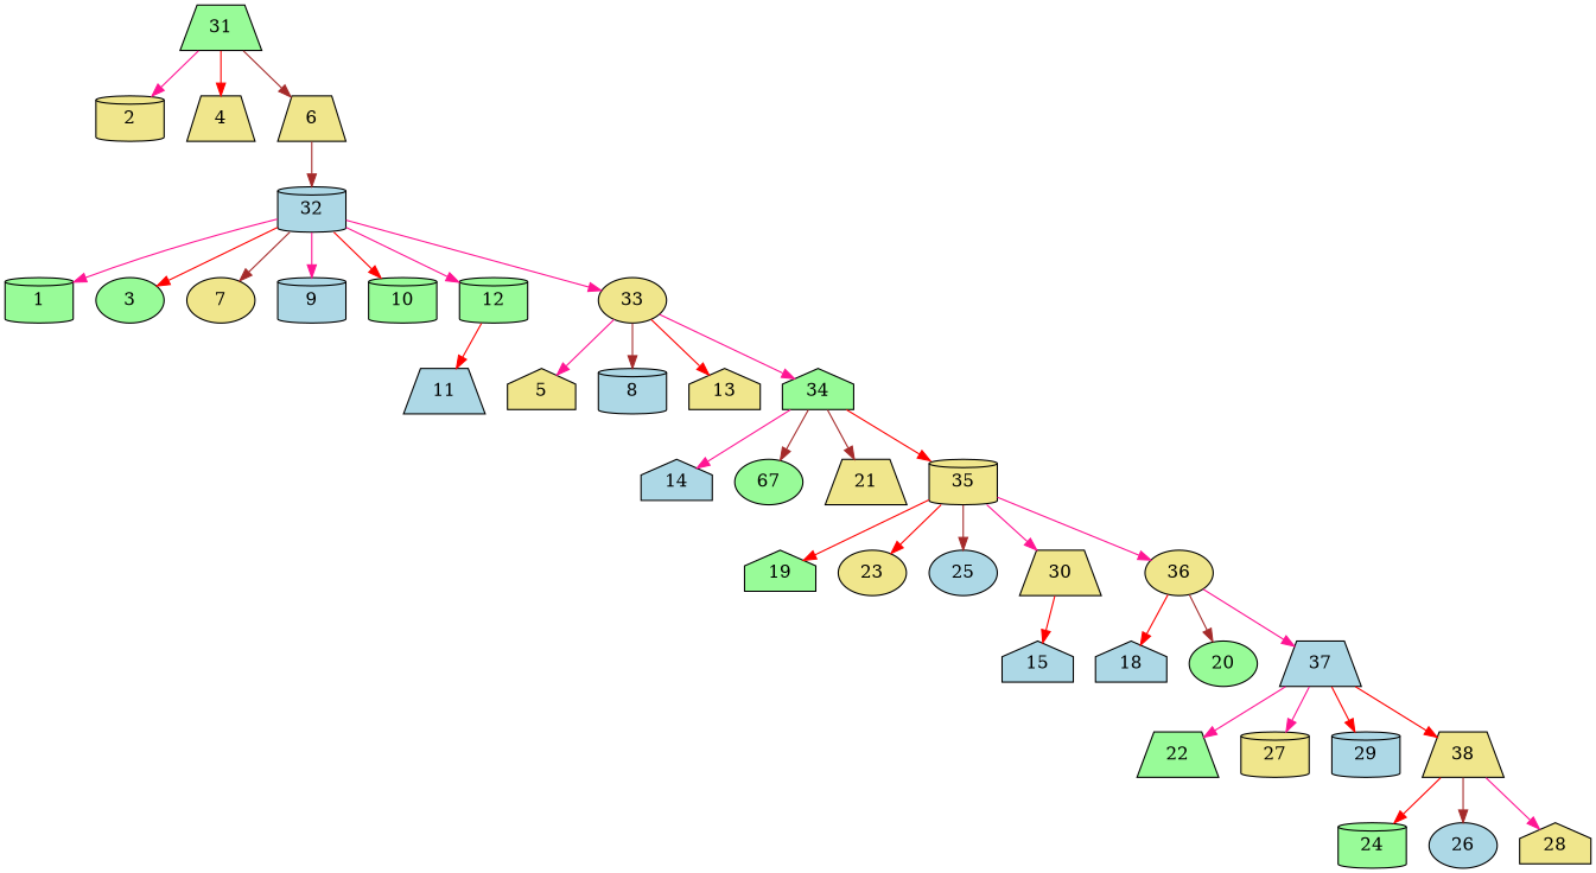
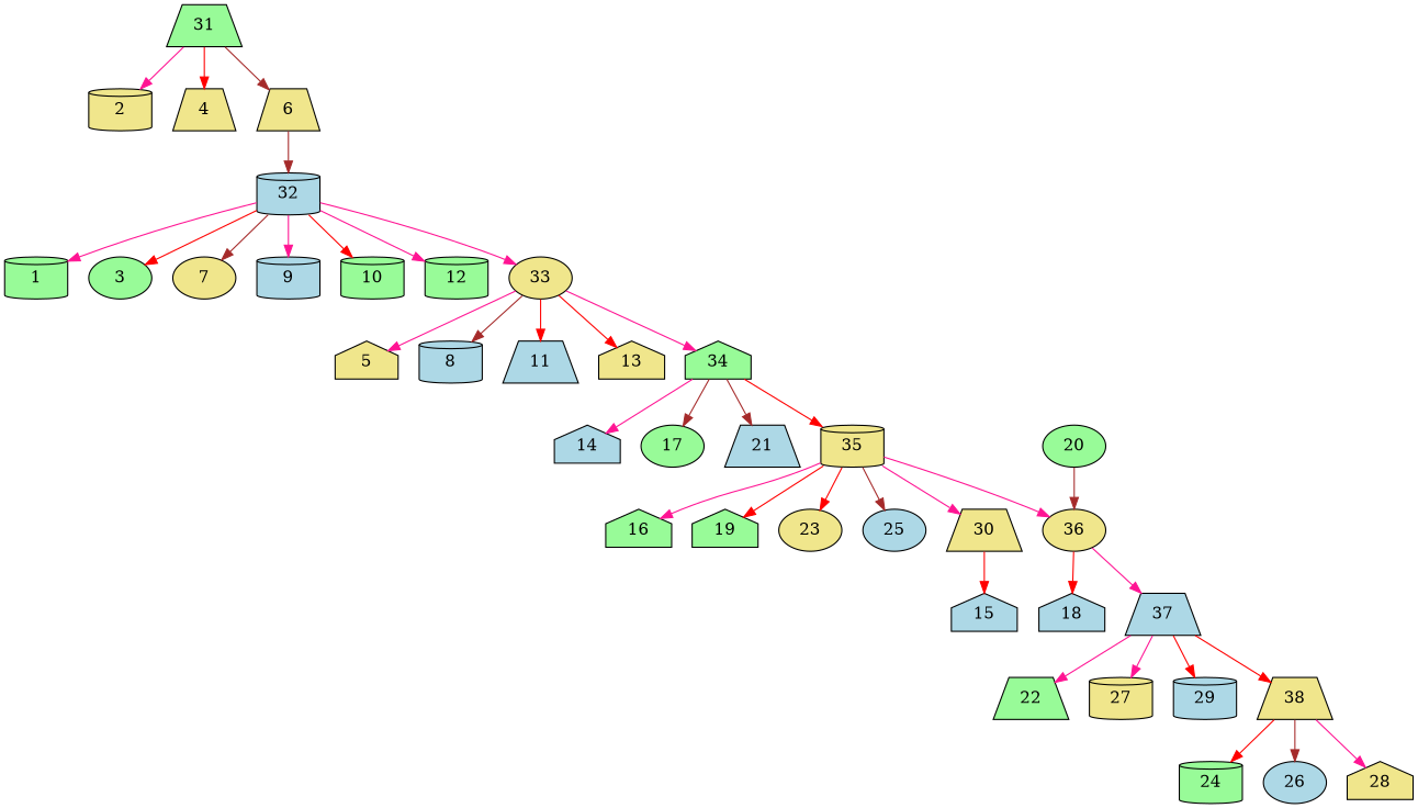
  digraph {
    node [fillcolor=khaki shape=cylinder style=filled]
    edge [color=deeppink]
    31 [fillcolor=palegreen shape=trapezium]
    2
    4 [shape=trapezium]
    6 [shape=trapezium]
    32 [fillcolor=lightblue]
    1 [fillcolor=palegreen]
    3 [fillcolor=palegreen shape=ellipse]
    7 [shape=ellipse]
    9 [fillcolor=lightblue]
    10 [fillcolor=palegreen]
    12 [fillcolor=palegreen]
    33 [shape=ellipse]
    5 [shape=house]
    8 [fillcolor=lightblue]
    11 [fillcolor=lightblue shape=trapezium]
    13 [shape=house]
    34 [fillcolor=palegreen shape=house]
    14 [fillcolor=lightblue shape=house]
-   17 [fillcolor=palegreen shape=ellipse label=67]
-   21 [shape=trapezium]
+   17 [fillcolor=palegreen shape=ellipse]
+   21 [fillcolor=lightblue shape=trapezium]
    35
+   16 [fillcolor=palegreen shape=house]
    19 [fillcolor=palegreen shape=house]
    23 [shape=ellipse]
    25 [fillcolor=lightblue shape=ellipse]
    30 [shape=trapezium]
    36 [shape=ellipse]
    15 [fillcolor=lightblue shape=house]
    18 [fillcolor=lightblue shape=house]
    20 [fillcolor=palegreen shape=ellipse]
    37 [fillcolor=lightblue shape=trapezium]
    22 [fillcolor=palegreen shape=trapezium]
    27
    29 [fillcolor=lightblue]
    38 [shape=trapezium]
    24 [fillcolor=palegreen]
    26 [fillcolor=lightblue shape=ellipse]
    28 [shape=house]
    31 -> 2
    31 -> 4 [color=red]
    31 -> 6 [color=brown]
    6 -> 32 [color=brown]
    32 -> 1
    32 -> 3 [color=red]
    32 -> 7 [color=brown]
    32 -> 9
    32 -> 10 [color=red]
    32 -> 12
    32 -> 33
    33 -> 5
    33 -> 8 [color=brown]
-   12 -> 11 [color=red]
+   33 -> 11 [color=red]
    33 -> 13 [color=red]
    33 -> 34
    34 -> 14
    34 -> 17 [color=brown]
    34 -> 21 [color=brown]
    34 -> 35 [color=red]
+   35 -> 16
    35 -> 19 [color=red]
    35 -> 23 [color=red]
    35 -> 25 [color=brown]
    35 -> 30
    35 -> 36
    30 -> 15 [color=red]
    36 -> 18 [color=red]
-   36 -> 20 [color=brown]
+   20 -> 36 [color=brown]
    36 -> 37
    37 -> 22
    37 -> 27
    37 -> 29 [color=red]
    37 -> 38 [color=red]
    38 -> 24 [color=red]
    38 -> 26 [color=brown]
    38 -> 28
  }
